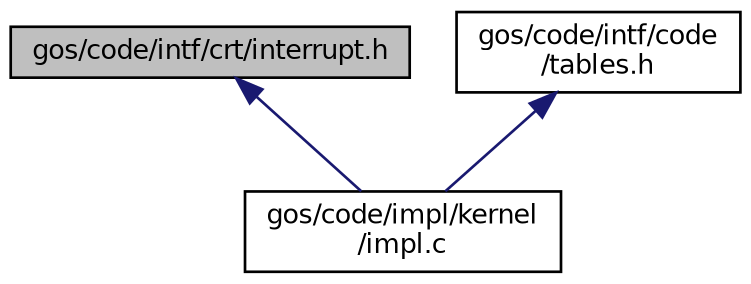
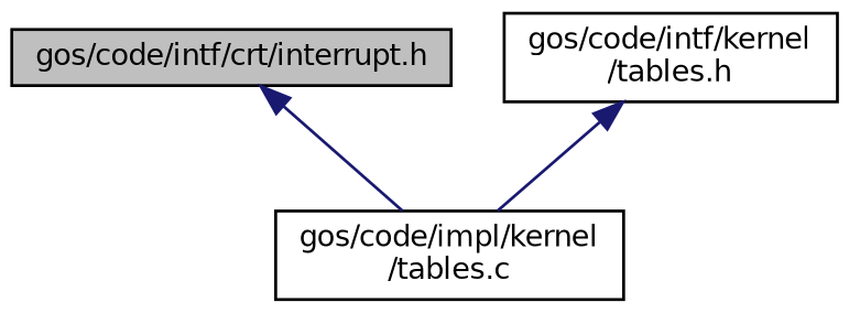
  digraph {
    node [color=black fillcolor=white fontname=Helvetica fontsize=10 shape=record style=filled]
    edge [color=midnightblue dir=back fontname=Helvetica fontsize=10 labelfontname=Helvetica labelfontsize=10 style=solid]
    n1 [fillcolor=grey75 fontcolor=black height=0.2 label="gos/code/intf/crt/interrupt.h" width=0.4]
-   n2 [height=0.2 label="gos/code/impl/kernel\l/impl.c" width=0.4]
-   n3 [height=0.2 label="gos/code/intf/code\l/tables.h" width=0.4]
+   n2 [height=0.2 label="gos/code/impl/kernel\l/tables.c" width=0.4]
+   n3 [height=0.2 label="gos/code/intf/kernel\l/tables.h" width=0.4]
    n1 -> n2
    n3 -> n2
  }
